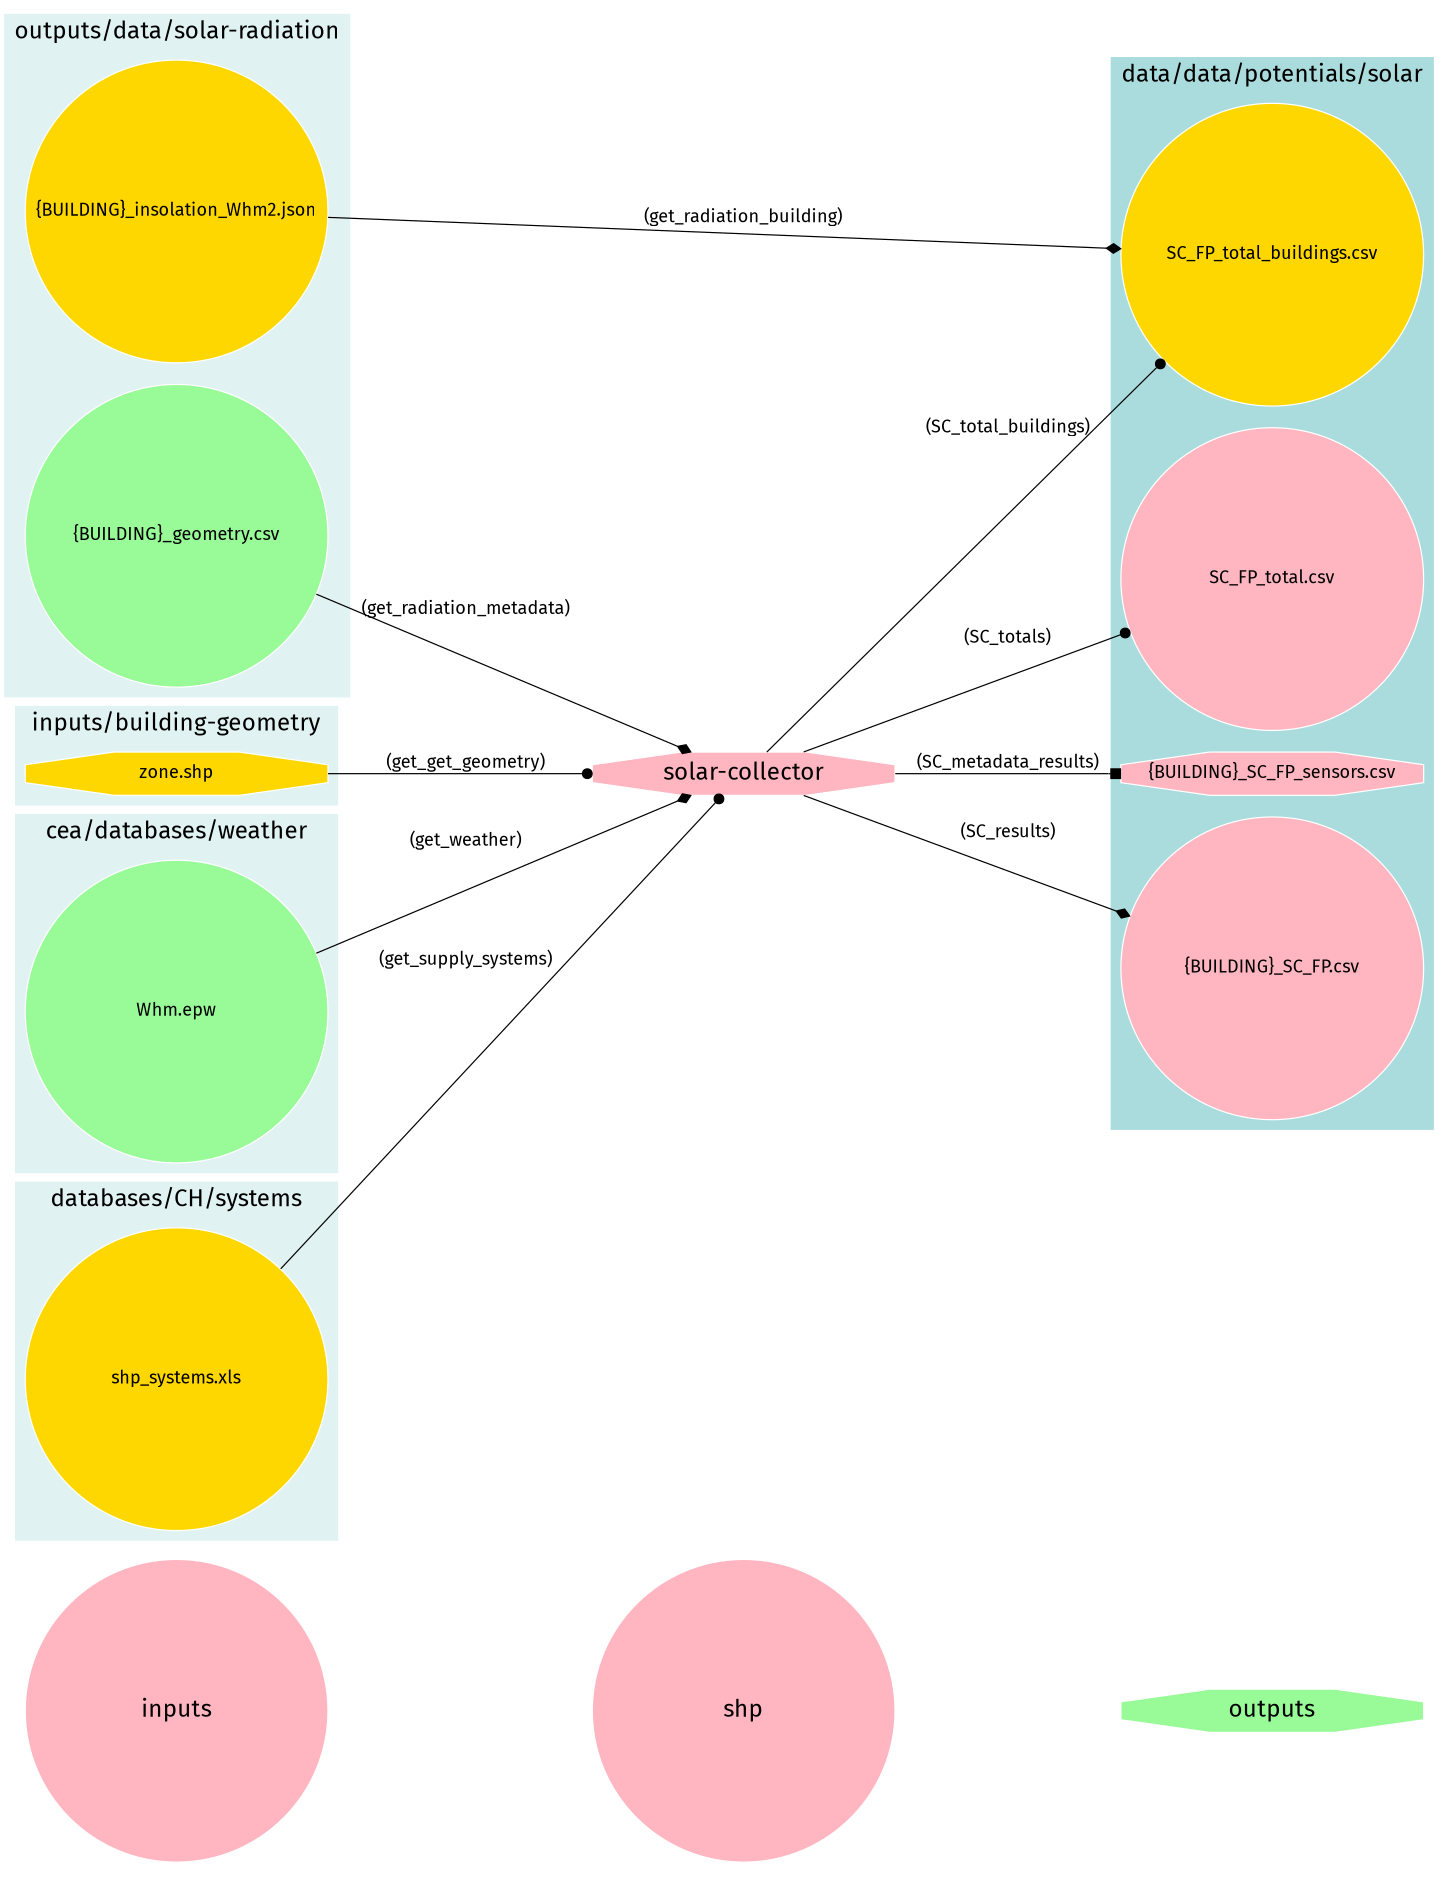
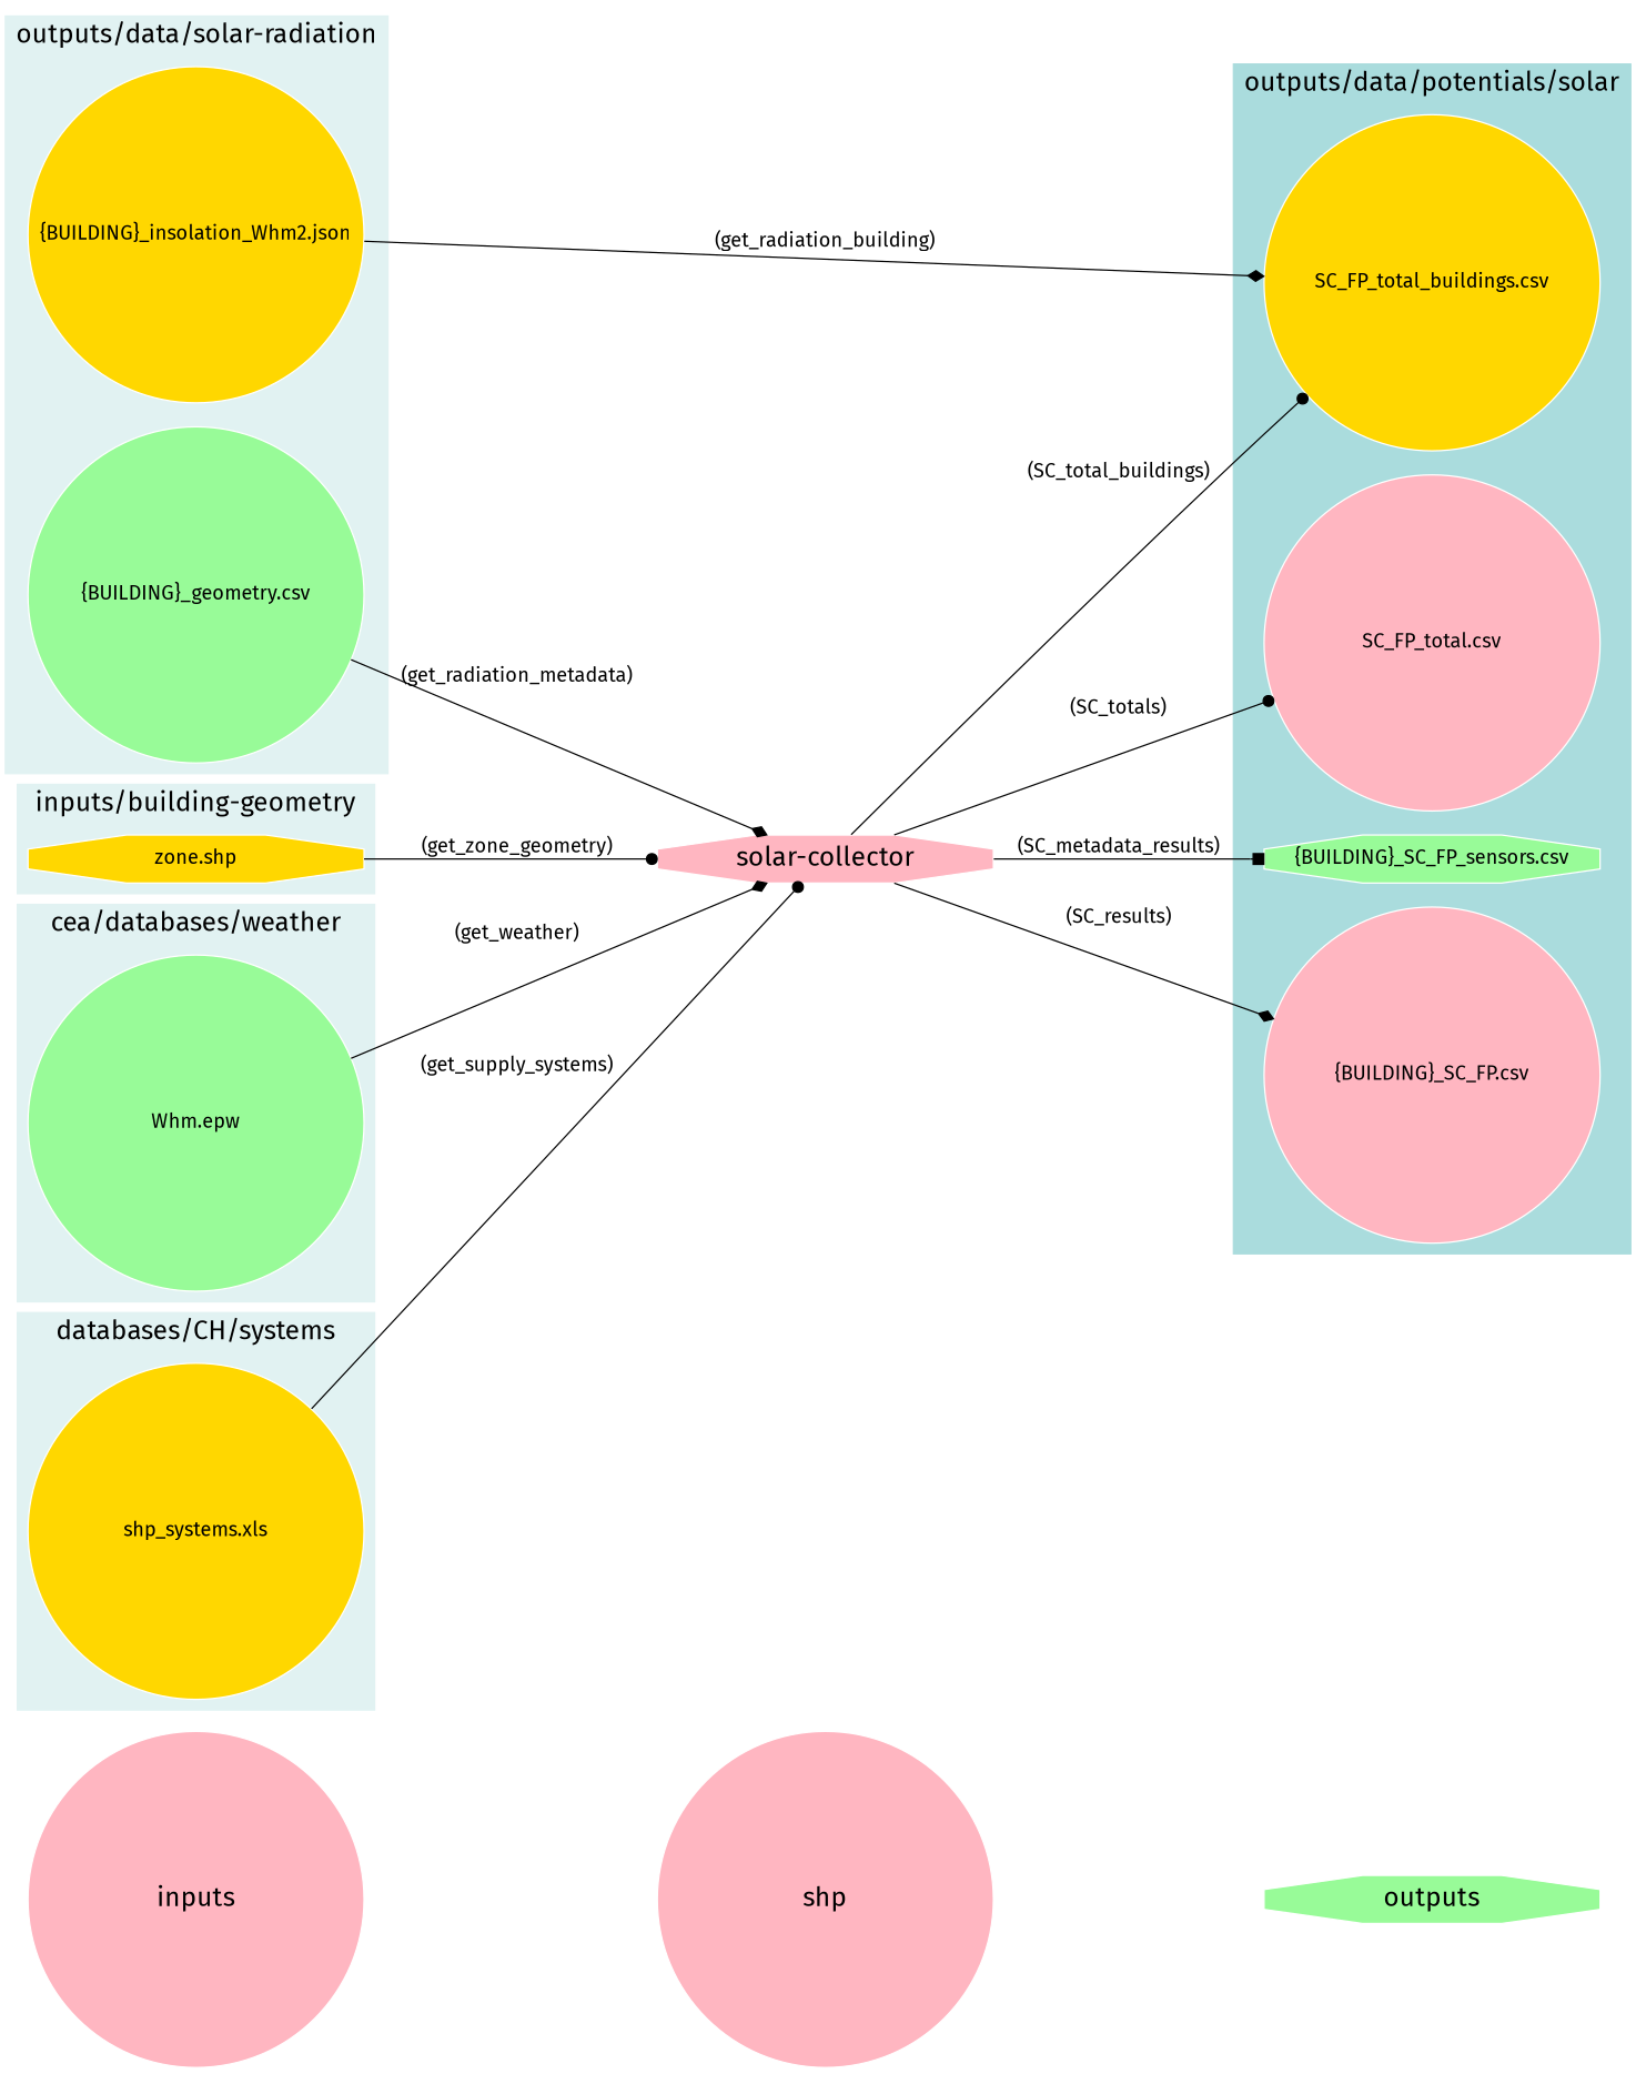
  digraph {
    fontname="Fira Sans"
    newrank=true
    rankdir=LR
    node [color=white fillcolor=lightpink fixedsize=true fontname="Fira Sans" fontsize=15 shape=circle style=filled]
    edge [fontname="Fira Sans" fontsize=15 arrowhead=dot]
    n1 [fontsize=20 label=shp width=3.503]
    outputs [fillcolor=palegreen fontsize=20 shape=octagon width=3.503]
    inputs [fontsize=20 width=3.503]
    "zone.shp" [fillcolor=gold shape=octagon width=3.503]
    n5 [fillcolor=gold label="shp_systems.xls" width=3.503]
    n6 [fillcolor=palegreen label="Whm.epw" width=3.503]
-   "{BUILDING}_SC_FP_sensors.csv" [shape=octagon width=3.503]
+   "{BUILDING}_SC_FP_sensors.csv" [fillcolor=palegreen shape=octagon width=3.503]
    "{BUILDING}_SC_FP.csv" [width=3.503]
    "SC_FP_total_buildings.csv" [fillcolor=gold width=3.503]
    "SC_FP_total.csv" [width=3.503]
    "{BUILDING}_insolation_Whm2.json" [fillcolor=gold width=3.503]
    "{BUILDING}_geometry.csv" [fillcolor=palegreen width=3.503]
    "solar-collector" [fontsize=20 shape=octagon width=3.503]
    subgraph cluster_1 {
      fontsize=25
      style=invis
      n1
      outputs
      inputs
    }
    subgraph cluster_2 {
      color="#E1F2F2"
      fontsize=20
      label="inputs/building-geometry"
      rank=same
      style=filled
      "zone.shp"
    }
    subgraph cluster_3 {
      color="#E1F2F2"
      fontsize=20
      label="databases/CH/systems"
      rank=same
      style=filled
      n5
    }
    subgraph cluster_4 {
      color="#E1F2F2"
      fontsize=20
      label="cea/databases/weather"
      rank=same
      style=filled
      n6
    }
    subgraph cluster_5 {
      color="#aadcdd"
      fontsize=20
-     label="data/data/potentials/solar"
+     label="outputs/data/potentials/solar"
      rank=same
      style=filled
      "{BUILDING}_SC_FP_sensors.csv"
      "{BUILDING}_SC_FP.csv"
      "SC_FP_total_buildings.csv"
      "SC_FP_total.csv"
    }
    subgraph cluster_6 {
      color="#E1F2F2"
      fontsize=20
      label="outputs/data/solar-radiation"
      rank=same
      style=filled
      "{BUILDING}_insolation_Whm2.json"
      "{BUILDING}_geometry.csv"
    }
    n1 -> outputs [style=invis arrowhead=""]
    inputs -> n1 [style=invis arrowhead=""]
-   "zone.shp" -> "solar-collector" [label="(get_get_geometry)"]
+   "zone.shp" -> "solar-collector" [label="(get_zone_geometry)"]
    n5 -> "solar-collector" [label="(get_supply_systems)"]
    n6 -> "solar-collector" [arrowhead=diamond label="(get_weather)"]
    "{BUILDING}_insolation_Whm2.json" -> "SC_FP_total_buildings.csv" [arrowhead=diamond label="(get_radiation_building)"]
    "{BUILDING}_geometry.csv" -> "solar-collector" [arrowhead=diamond label="(get_radiation_metadata)"]
    "solar-collector" -> "{BUILDING}_SC_FP_sensors.csv" [arrowhead=box label="(SC_metadata_results)"]
    "solar-collector" -> "{BUILDING}_SC_FP.csv" [arrowhead=diamond label="(SC_results)"]
    "solar-collector" -> "SC_FP_total_buildings.csv" [label="(SC_total_buildings)"]
    "solar-collector" -> "SC_FP_total.csv" [label="(SC_totals)"]
  }
